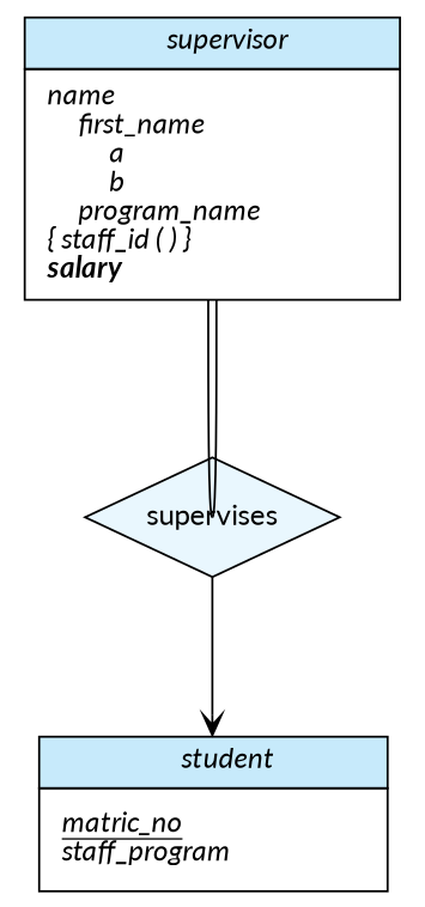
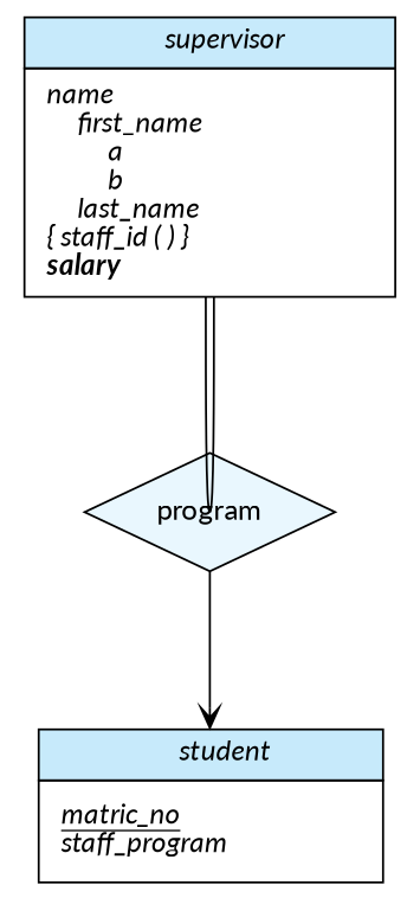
  digraph {
    fontname=Lato
    splines=ortho
    node [fontname=Lato shape=plaintext]
    edge [fontname=Lato minlen=2]
-   n1 [label=<         <TABLE BORDER="0" CELLBORDER="1" CELLSPACING="0" PORT="port">             <TR><TD BGCOLOR="#C7EAFB" CELLPADDING="4">                 <I>supervisor</I>             </TD></TR>             <TR><TD                 BALIGN="LEFT"                 ALIGN="LEFT"                 WIDTH="80"                 HEIGHT="50"                 CELLPADDING="6"             > 				<I>name</I> 				<BR/> 				    <I>first_name</I> 				<BR/> 				        <I>a</I> 				<BR/> 				        <I>b</I> 				<BR/> 				    <I>program_name</I> 				<BR/> 				<I>{ staff_id ( ) }</I> 				<BR/> 				<B><I>salary</I></B>             </TD></TR>         </TABLE>     >]
-   supervises [fillcolor="#E9F7FE" height=0.8 shape=diamond style=filled]
+   n1 [label=<         <TABLE BORDER="0" CELLBORDER="1" CELLSPACING="0" PORT="port">             <TR><TD BGCOLOR="#C7EAFB" CELLPADDING="4">                 <I>supervisor</I>             </TD></TR>             <TR><TD                 BALIGN="LEFT"                 ALIGN="LEFT"                 WIDTH="80"                 HEIGHT="50"                 CELLPADDING="6"             > 				<I>name</I> 				<BR/> 				    <I>first_name</I> 				<BR/> 				        <I>a</I> 				<BR/> 				        <I>b</I> 				<BR/> 				    <I>last_name</I> 				<BR/> 				<I>{ staff_id ( ) }</I> 				<BR/> 				<B><I>salary</I></B>             </TD></TR>         </TABLE>     >]
+   supervises [fillcolor="#E9F7FE" height=0.8 shape=diamond style=filled label=program]
    n3 [label=<         <TABLE BORDER="0" CELLBORDER="1" CELLSPACING="0" PORT="port">             <TR><TD BGCOLOR="#C7EAFB" CELLPADDING="4">                 <I>student</I>             </TD></TR>             <TR><TD                 BALIGN="LEFT"                 ALIGN="LEFT"                 WIDTH="80"                 HEIGHT="50"                 CELLPADDING="6"             > 				<U><I>matric_no</I></U> 				<BR/> 				<I>staff_program</I>             </TD></TR>         </TABLE>     >]
    n1 -> supervises [color="black:invis:black" dir=none headclip=false tailport=port]
    supervises -> n3 [arrowhead=vee dir=front headport=port]
  }
